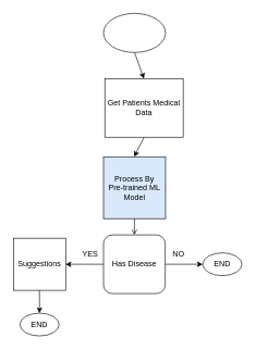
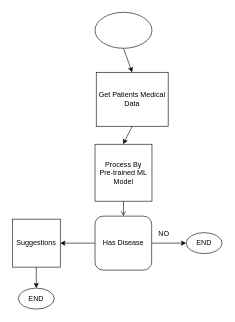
  <mxCell id="0" />
  <mxCell id="1" parent="0" />
  <mxCell id="2" value="" style="ellipse;whiteSpace=wrap;html=1;" vertex="1" parent="1"><mxGeometry x="158" y="20" width="95" height="60" as="geometry" /></mxCell>
  <mxCell id="3" value="" style="endArrow=classic;html=1;exitX=0.5;exitY=1;exitDx=0;exitDy=0;entryX=0.5;entryY=0;entryDx=0;entryDy=0;" edge="1" parent="1" source="2" target="4"><mxGeometry width="50" height="50" relative="1" as="geometry"><mxPoint x="120" y="190" as="sourcePoint" /><mxPoint x="205" y="140" as="targetPoint" /></mxGeometry></mxCell>
  <mxCell id="4" value="Get Patients Medical Data" style="whiteSpace=wrap;html=1;aspect=fixed;" vertex="1" parent="1"><mxGeometry x="160" y="120" width="120" height="90" as="geometry" /></mxCell>
  <mxCell id="5" value="" style="endArrow=classic;html=1;exitX=0.5;exitY=1;exitDx=0;exitDy=0;" edge="1" parent="1" source="4"><mxGeometry width="50" height="50" relative="1" as="geometry"><mxPoint x="120" y="180" as="sourcePoint" /><mxPoint x="205" y="240" as="targetPoint" /></mxGeometry></mxCell>
- <mxCell id="6" value="Process By &lt;br&gt;Pre-trained ML Model" style="whiteSpace=wrap;html=1;aspect=fixed;fillColor=#dae8fc;" vertex="1" parent="1"><mxGeometry x="158" y="240" width="95" height="95" as="geometry" /></mxCell>
+ <mxCell id="6" value="Process By &lt;br&gt;Pre-trained ML Model" style="whiteSpace=wrap;html=1;aspect=fixed;" vertex="1" parent="1"><mxGeometry x="158" y="240" width="95" height="95" as="geometry" /></mxCell>
  <mxCell id="7" style="edgeStyle=orthogonalEdgeStyle;rounded=0;orthogonalLoop=1;jettySize=auto;html=1;exitX=0;exitY=0.5;exitDx=0;exitDy=0;" edge="1" parent="1" source="9"><mxGeometry relative="1" as="geometry"><mxPoint x="100" y="405" as="targetPoint" /></mxGeometry></mxCell>
  <mxCell id="8" style="edgeStyle=orthogonalEdgeStyle;rounded=0;orthogonalLoop=1;jettySize=auto;html=1;exitX=1;exitY=0.5;exitDx=0;exitDy=0;" edge="1" parent="1" source="9"><mxGeometry relative="1" as="geometry"><mxPoint x="310" y="405" as="targetPoint" /></mxGeometry></mxCell>
  <mxCell id="9" value="Has Disease" style="whiteSpace=wrap;html=1;rounded=1;" vertex="1" parent="1"><mxGeometry x="158" y="360" width="94.5" height="90" as="geometry" /></mxCell>
  <mxCell id="10" value="" style="endArrow=open;html=1;exitX=0.5;exitY=1;exitDx=0;exitDy=0;entryX=0.5;entryY=0;entryDx=0;entryDy=0;" edge="1" parent="1" source="6" target="9"><mxGeometry width="50" height="50" relative="1" as="geometry"><mxPoint x="130" y="300" as="sourcePoint" /><mxPoint x="203" y="360" as="targetPoint" /></mxGeometry></mxCell>
  <mxCell id="11" value="Suggestions" style="whiteSpace=wrap;html=1;aspect=fixed;" vertex="1" parent="1"><mxGeometry x="20" y="365" width="80" height="80" as="geometry" /></mxCell>
  <mxCell id="12" value="END" style="ellipse;whiteSpace=wrap;html=1;" vertex="1" parent="1"><mxGeometry x="310" y="387.5" width="60" height="35" as="geometry" /></mxCell>
  <mxCell id="13" value="" style="endArrow=classic;html=1;exitX=0.5;exitY=1;exitDx=0;exitDy=0;" edge="1" parent="1" source="11"><mxGeometry width="50" height="50" relative="1" as="geometry"><mxPoint x="130" y="300" as="sourcePoint" /><mxPoint x="60" y="480" as="targetPoint" /></mxGeometry></mxCell>
  <mxCell id="14" value="END" style="ellipse;whiteSpace=wrap;html=1;" vertex="1" parent="1"><mxGeometry x="30" y="480" width="60" height="35" as="geometry" /></mxCell>
- <mxCell id="15" value="YES" style="text;html=1;strokeColor=none;fillColor=none;align=center;verticalAlign=middle;whiteSpace=wrap;rounded=0;" vertex="1" parent="1"><mxGeometry x="118" y="380" width="40" height="20" as="geometry" /></mxCell>
  <mxCell id="16" value="NO" style="text;html=1;strokeColor=none;fillColor=none;align=center;verticalAlign=middle;whiteSpace=wrap;rounded=0;" vertex="1" parent="1"><mxGeometry x="253" y="380" width="40" height="20" as="geometry" /></mxCell>
